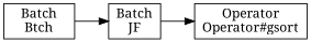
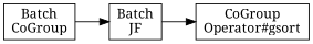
  digraph {
    fontname="Noto Serif"
    rankdir=LR
    node [fontname="Noto Serif" shape=box]
    edge [fontname="Noto Serif"]
-   n1 [label="Batch\nBtch"]
+   n1 [label="Batch\nCoGroup"]
    n2 [label="Batch\nJF"]
-   n3 [label="Operator\nOperator#gsort"]
+   n3 [label="CoGroup\nOperator#gsort"]
    n1 -> n2
    n2 -> n3
  }
